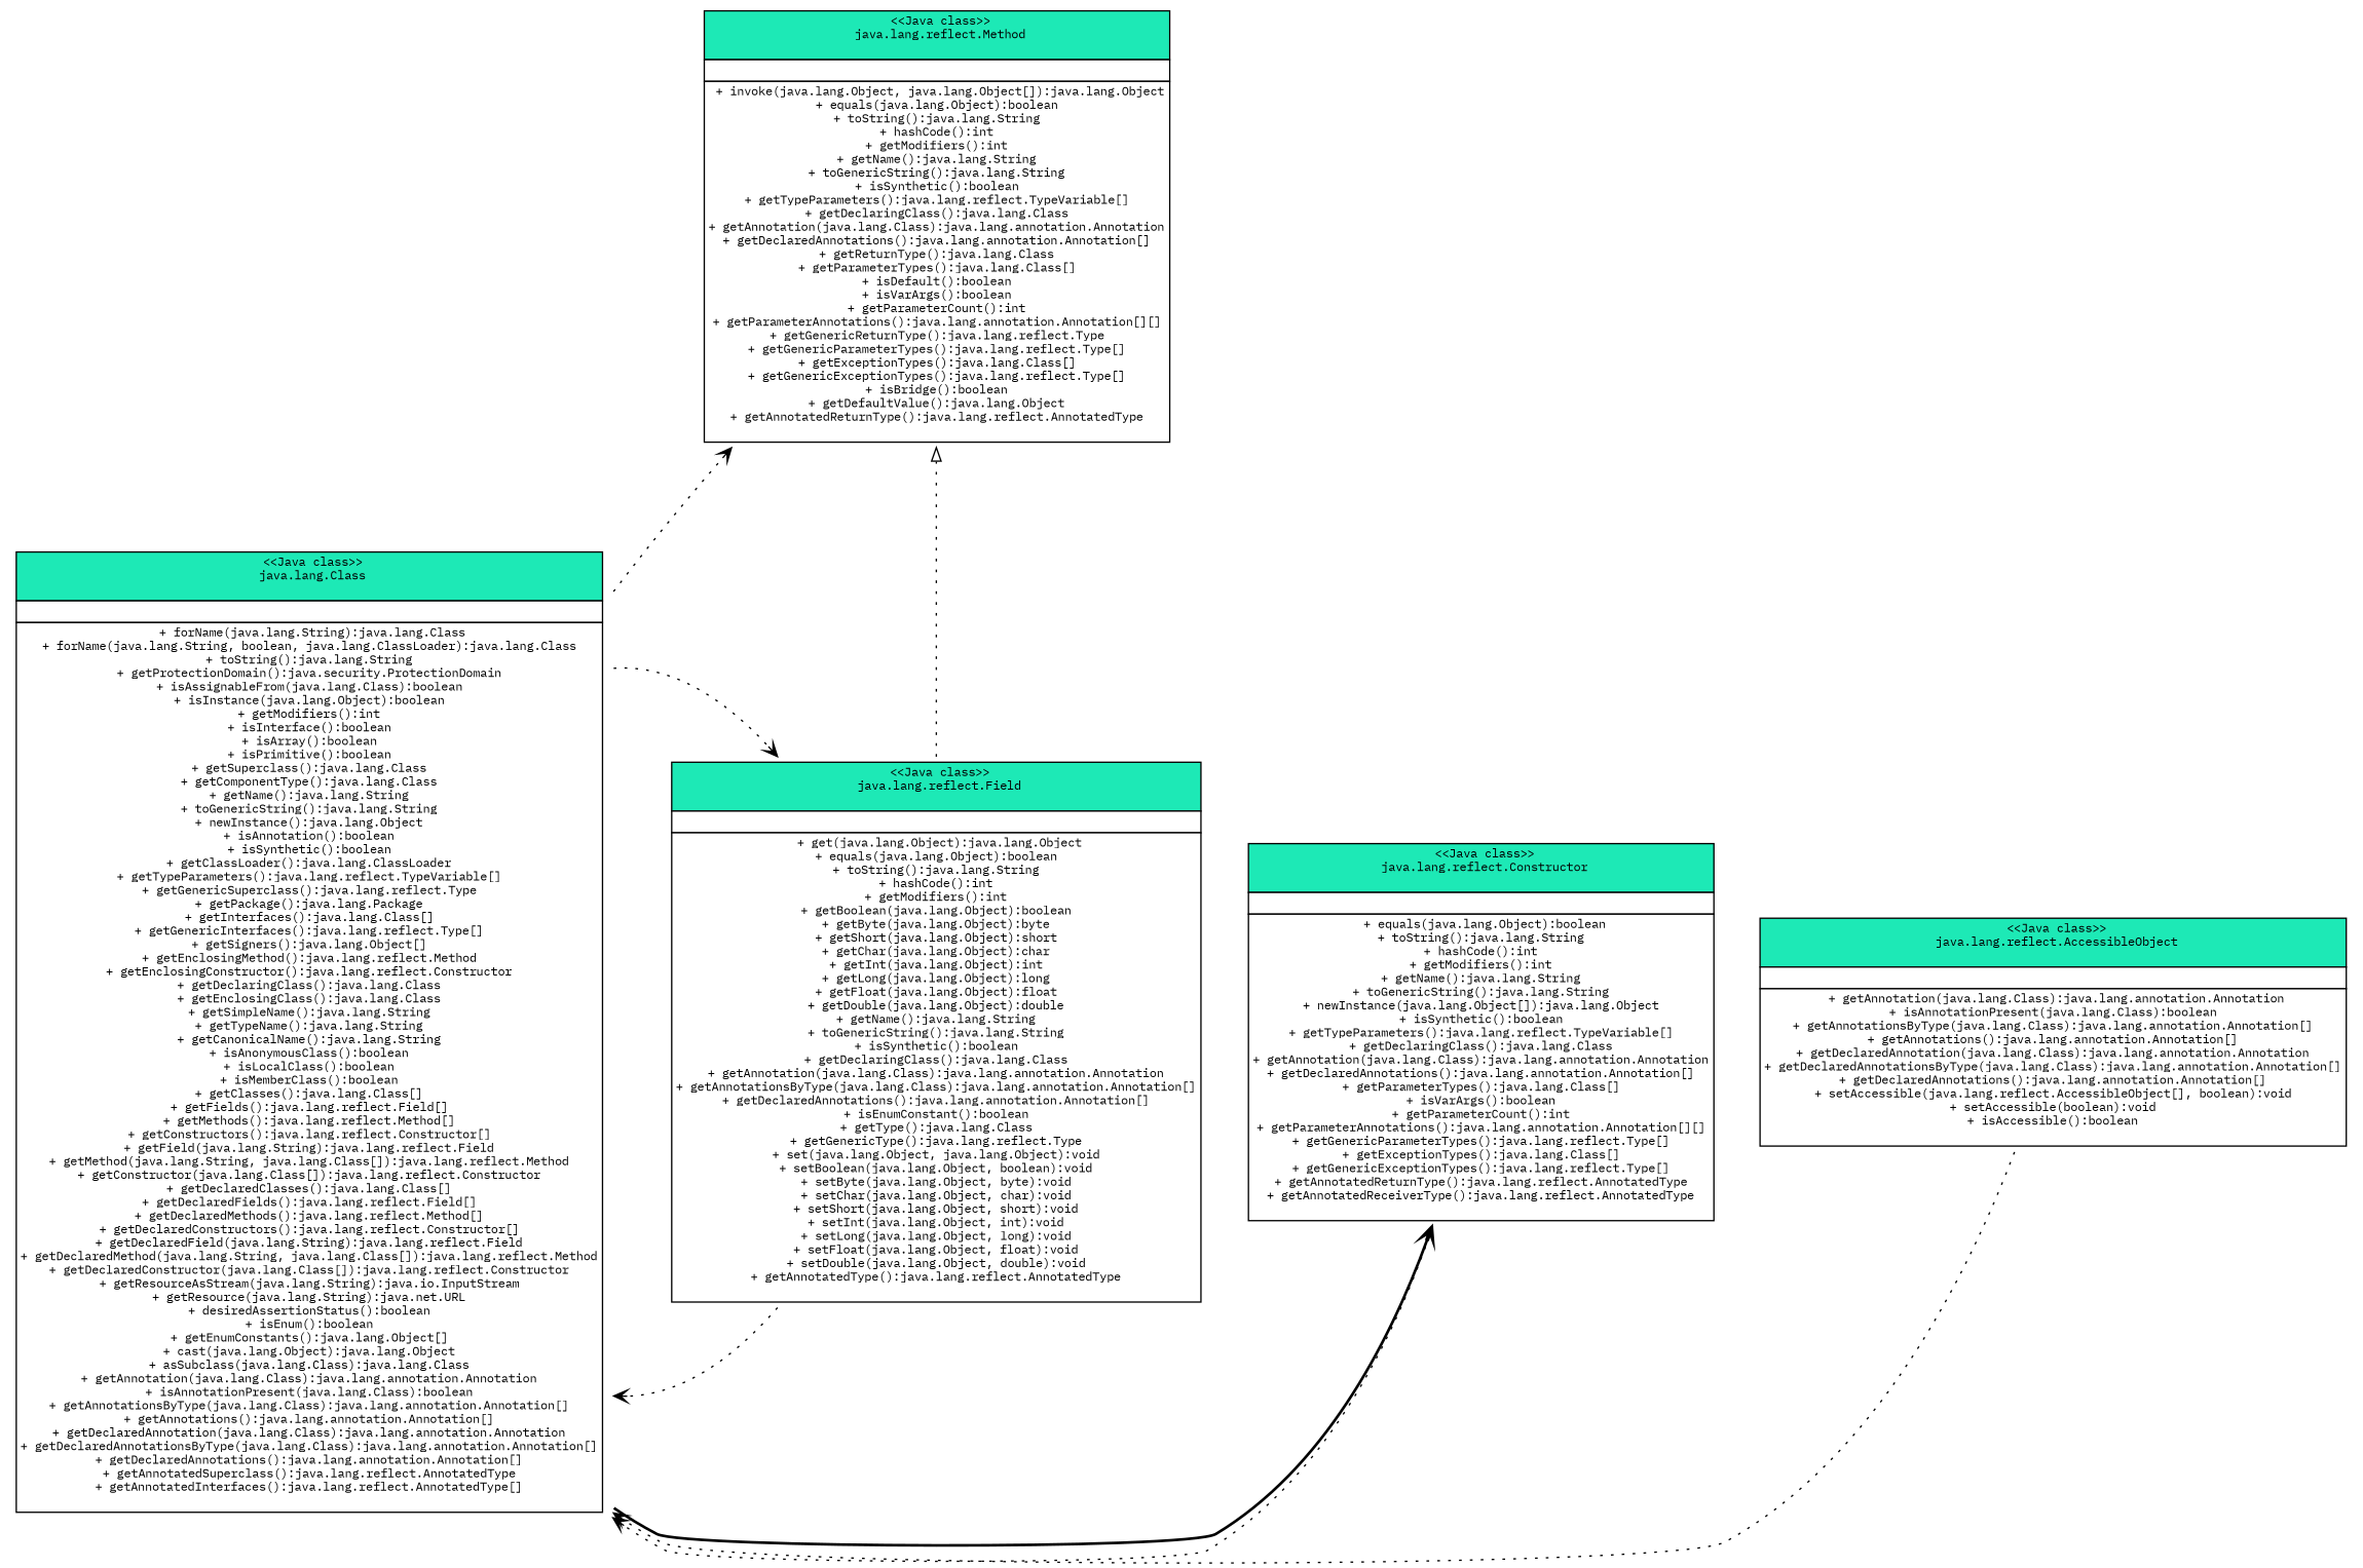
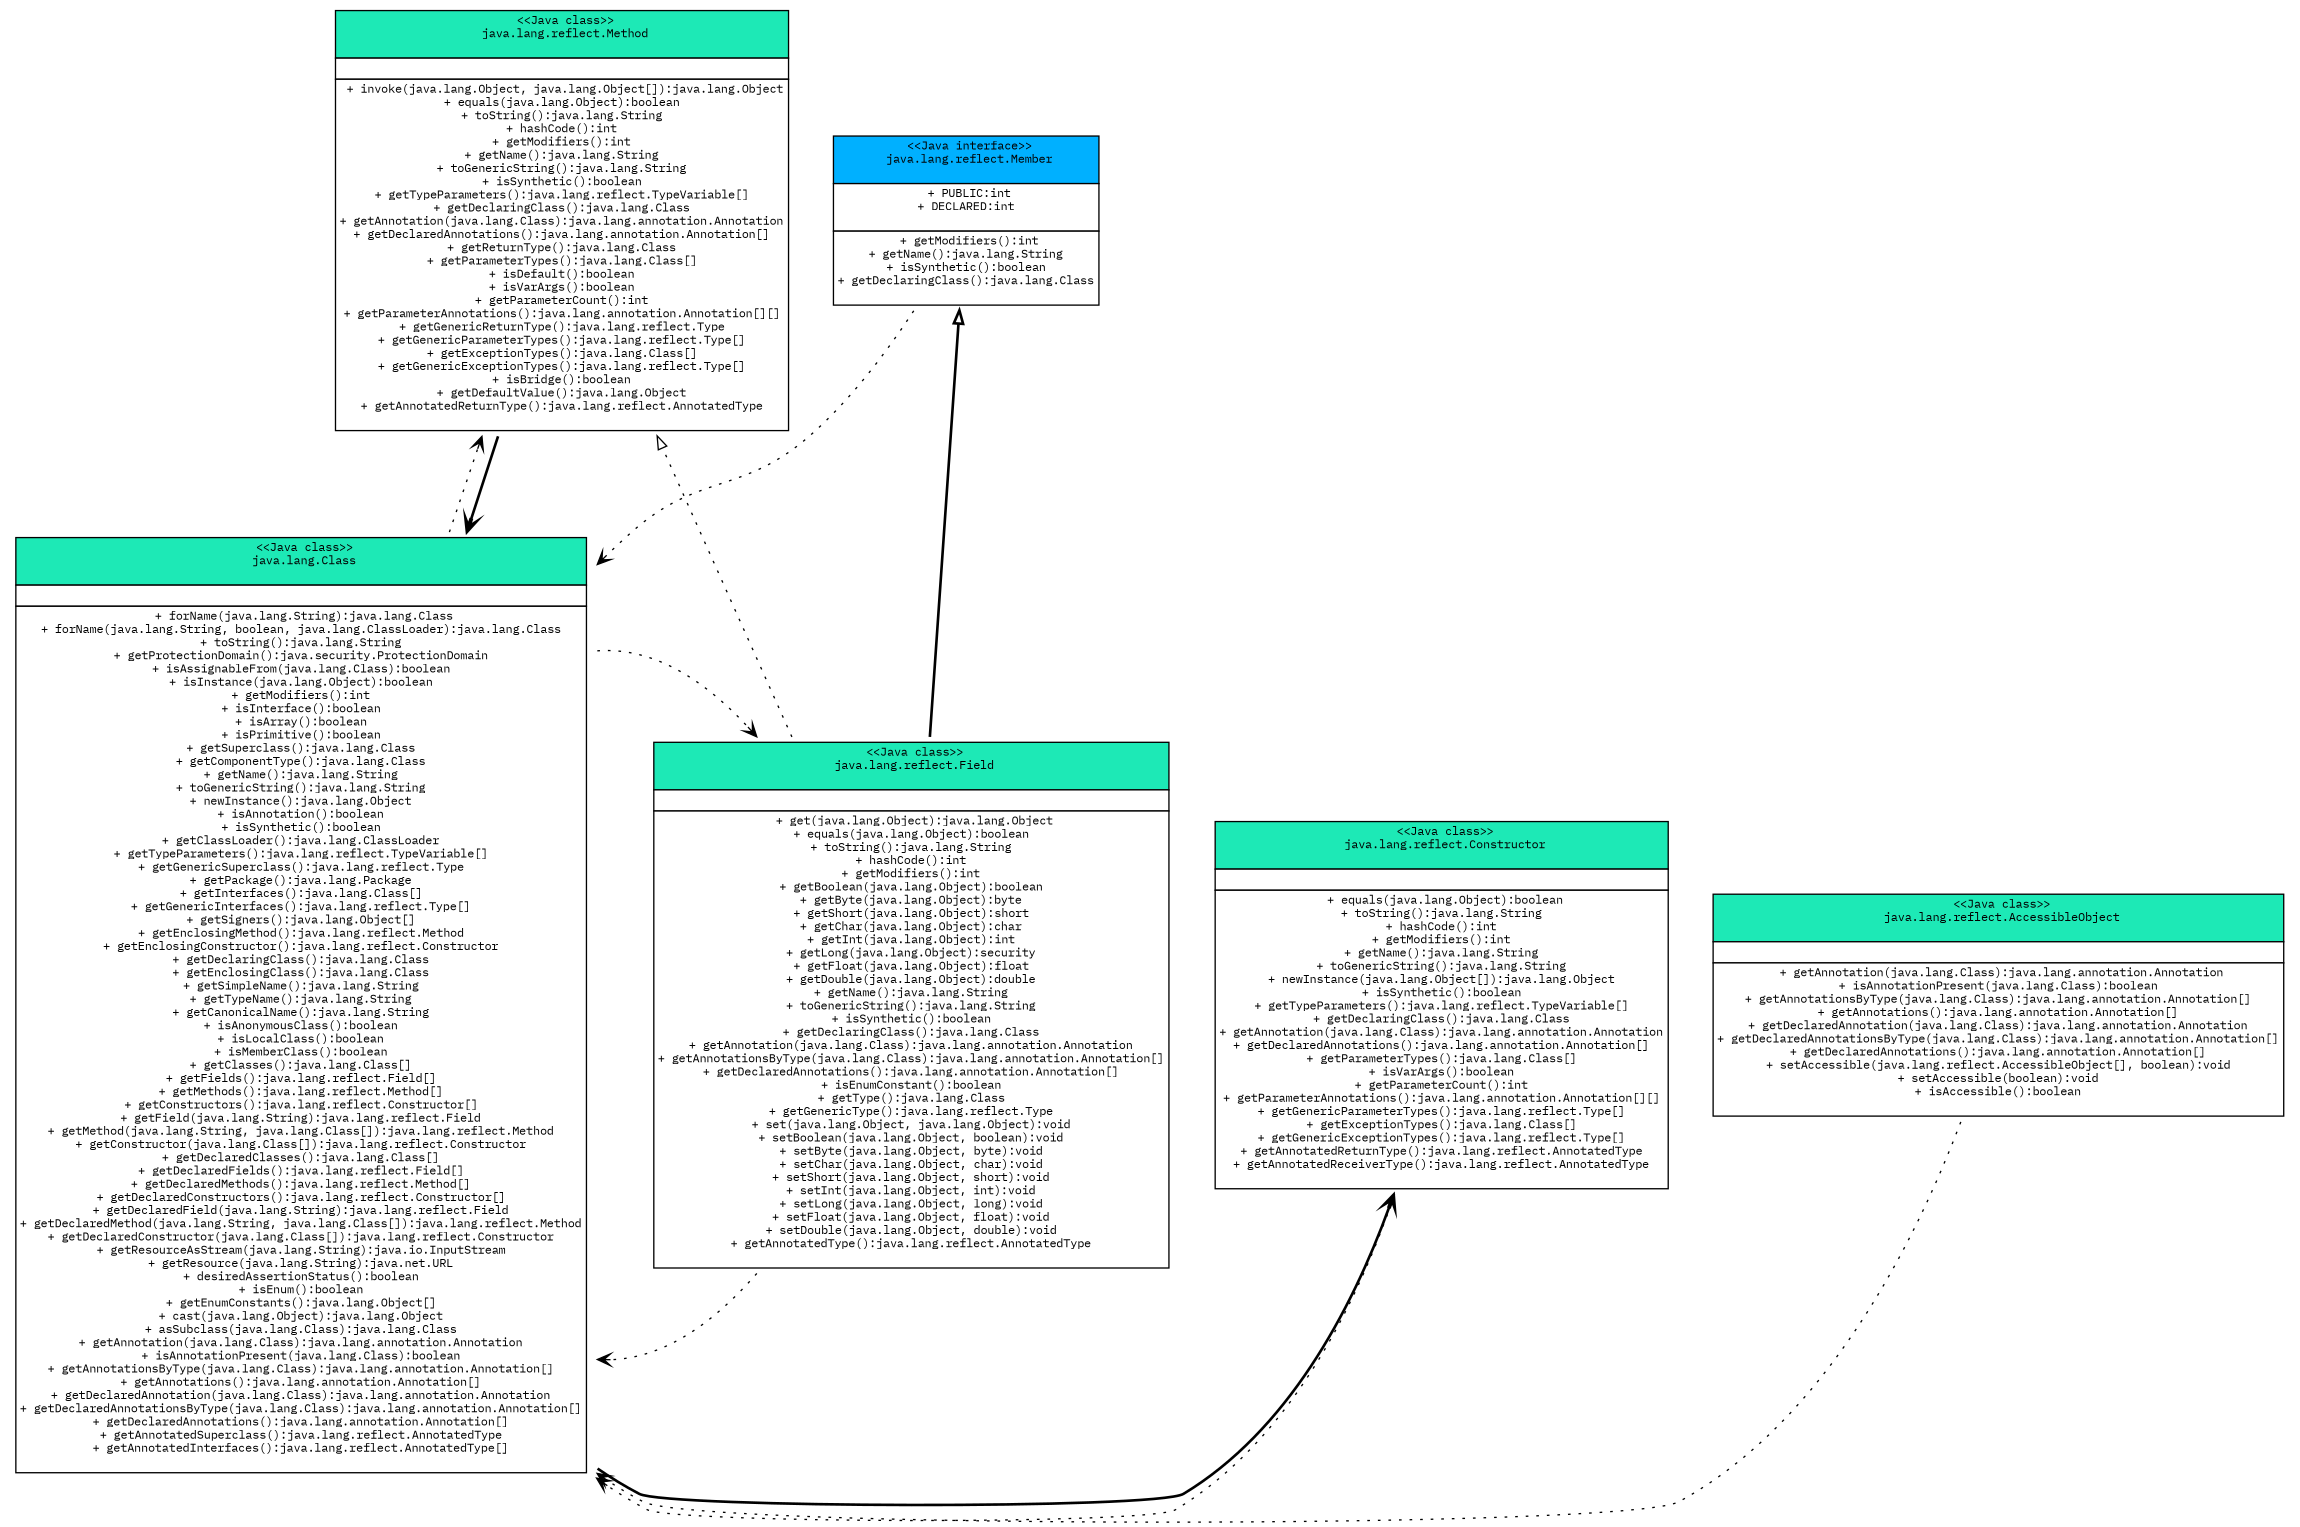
  digraph {
    fontname="IBM Plex Mono"
    rankdir=BT
    node [fontname="IBM Plex Mono" fontsize=9 shape=plaintext]
    edge [arrowhead=vee arrowtail=empty constraint=false fontname="IBM Plex Mono" fontsize=9 minlen=2 style=dotted]
    n1 [label=<<table  border='0'  cellborder='1'  cellspacing='0'> <tr><td  bgcolor='#1DE9B6'> &lt;&lt;Java class&gt;&gt;<br/> java.lang.Class<br/>  </td> </tr> <tr><td  bgcolor='#FFFFFF'>  </td> </tr> <tr><td  bgcolor='#FFFFFF'> + forName(java.lang.String):java.lang.Class<br/>+ forName(java.lang.String, boolean, java.lang.ClassLoader):java.lang.Class<br/>+ toString():java.lang.String<br/>+ getProtectionDomain():java.security.ProtectionDomain<br/>+ isAssignableFrom(java.lang.Class):boolean<br/>+ isInstance(java.lang.Object):boolean<br/>+ getModifiers():int<br/>+ isInterface():boolean<br/>+ isArray():boolean<br/>+ isPrimitive():boolean<br/>+ getSuperclass():java.lang.Class<br/>+ getComponentType():java.lang.Class<br/>+ getName():java.lang.String<br/>+ toGenericString():java.lang.String<br/>+ newInstance():java.lang.Object<br/>+ isAnnotation():boolean<br/>+ isSynthetic():boolean<br/>+ getClassLoader():java.lang.ClassLoader<br/>+ getTypeParameters():java.lang.reflect.TypeVariable[]<br/>+ getGenericSuperclass():java.lang.reflect.Type<br/>+ getPackage():java.lang.Package<br/>+ getInterfaces():java.lang.Class[]<br/>+ getGenericInterfaces():java.lang.reflect.Type[]<br/>+ getSigners():java.lang.Object[]<br/>+ getEnclosingMethod():java.lang.reflect.Method<br/>+ getEnclosingConstructor():java.lang.reflect.Constructor<br/>+ getDeclaringClass():java.lang.Class<br/>+ getEnclosingClass():java.lang.Class<br/>+ getSimpleName():java.lang.String<br/>+ getTypeName():java.lang.String<br/>+ getCanonicalName():java.lang.String<br/>+ isAnonymousClass():boolean<br/>+ isLocalClass():boolean<br/>+ isMemberClass():boolean<br/>+ getClasses():java.lang.Class[]<br/>+ getFields():java.lang.reflect.Field[]<br/>+ getMethods():java.lang.reflect.Method[]<br/>+ getConstructors():java.lang.reflect.Constructor[]<br/>+ getField(java.lang.String):java.lang.reflect.Field<br/>+ getMethod(java.lang.String, java.lang.Class[]):java.lang.reflect.Method<br/>+ getConstructor(java.lang.Class[]):java.lang.reflect.Constructor<br/>+ getDeclaredClasses():java.lang.Class[]<br/>+ getDeclaredFields():java.lang.reflect.Field[]<br/>+ getDeclaredMethods():java.lang.reflect.Method[]<br/>+ getDeclaredConstructors():java.lang.reflect.Constructor[]<br/>+ getDeclaredField(java.lang.String):java.lang.reflect.Field<br/>+ getDeclaredMethod(java.lang.String, java.lang.Class[]):java.lang.reflect.Method<br/>+ getDeclaredConstructor(java.lang.Class[]):java.lang.reflect.Constructor<br/>+ getResourceAsStream(java.lang.String):java.io.InputStream<br/>+ getResource(java.lang.String):java.net.URL<br/>+ desiredAssertionStatus():boolean<br/>+ isEnum():boolean<br/>+ getEnumConstants():java.lang.Object[]<br/>+ cast(java.lang.Object):java.lang.Object<br/>+ asSubclass(java.lang.Class):java.lang.Class<br/>+ getAnnotation(java.lang.Class):java.lang.annotation.Annotation<br/>+ isAnnotationPresent(java.lang.Class):boolean<br/>+ getAnnotationsByType(java.lang.Class):java.lang.annotation.Annotation[]<br/>+ getAnnotations():java.lang.annotation.Annotation[]<br/>+ getDeclaredAnnotation(java.lang.Class):java.lang.annotation.Annotation<br/>+ getDeclaredAnnotationsByType(java.lang.Class):java.lang.annotation.Annotation[]<br/>+ getDeclaredAnnotations():java.lang.annotation.Annotation[]<br/>+ getAnnotatedSuperclass():java.lang.reflect.AnnotatedType<br/>+ getAnnotatedInterfaces():java.lang.reflect.AnnotatedType[]<br/> </td> </tr> </table> >]
-   n2 [label=<<table  border='0'  cellborder='1'  cellspacing='0'> <tr><td  bgcolor='#1DE9B6'> &lt;&lt;Java class&gt;&gt;<br/> java.lang.reflect.Field<br/>  </td> </tr> <tr><td  bgcolor='#FFFFFF'>  </td> </tr> <tr><td  bgcolor='#FFFFFF'> + get(java.lang.Object):java.lang.Object<br/>+ equals(java.lang.Object):boolean<br/>+ toString():java.lang.String<br/>+ hashCode():int<br/>+ getModifiers():int<br/>+ getBoolean(java.lang.Object):boolean<br/>+ getByte(java.lang.Object):byte<br/>+ getShort(java.lang.Object):short<br/>+ getChar(java.lang.Object):char<br/>+ getInt(java.lang.Object):int<br/>+ getLong(java.lang.Object):long<br/>+ getFloat(java.lang.Object):float<br/>+ getDouble(java.lang.Object):double<br/>+ getName():java.lang.String<br/>+ toGenericString():java.lang.String<br/>+ isSynthetic():boolean<br/>+ getDeclaringClass():java.lang.Class<br/>+ getAnnotation(java.lang.Class):java.lang.annotation.Annotation<br/>+ getAnnotationsByType(java.lang.Class):java.lang.annotation.Annotation[]<br/>+ getDeclaredAnnotations():java.lang.annotation.Annotation[]<br/>+ isEnumConstant():boolean<br/>+ getType():java.lang.Class<br/>+ getGenericType():java.lang.reflect.Type<br/>+ set(java.lang.Object, java.lang.Object):void<br/>+ setBoolean(java.lang.Object, boolean):void<br/>+ setByte(java.lang.Object, byte):void<br/>+ setChar(java.lang.Object, char):void<br/>+ setShort(java.lang.Object, short):void<br/>+ setInt(java.lang.Object, int):void<br/>+ setLong(java.lang.Object, long):void<br/>+ setFloat(java.lang.Object, float):void<br/>+ setDouble(java.lang.Object, double):void<br/>+ getAnnotatedType():java.lang.reflect.AnnotatedType<br/> </td> </tr> </table> >]
+   n2 [label=<<table  border='0'  cellborder='1'  cellspacing='0'> <tr><td  bgcolor='#1DE9B6'> &lt;&lt;Java class&gt;&gt;<br/> java.lang.reflect.Field<br/>  </td> </tr> <tr><td  bgcolor='#FFFFFF'>  </td> </tr> <tr><td  bgcolor='#FFFFFF'> + get(java.lang.Object):java.lang.Object<br/>+ equals(java.lang.Object):boolean<br/>+ toString():java.lang.String<br/>+ hashCode():int<br/>+ getModifiers():int<br/>+ getBoolean(java.lang.Object):boolean<br/>+ getByte(java.lang.Object):byte<br/>+ getShort(java.lang.Object):short<br/>+ getChar(java.lang.Object):char<br/>+ getInt(java.lang.Object):int<br/>+ getLong(java.lang.Object):security<br/>+ getFloat(java.lang.Object):float<br/>+ getDouble(java.lang.Object):double<br/>+ getName():java.lang.String<br/>+ toGenericString():java.lang.String<br/>+ isSynthetic():boolean<br/>+ getDeclaringClass():java.lang.Class<br/>+ getAnnotation(java.lang.Class):java.lang.annotation.Annotation<br/>+ getAnnotationsByType(java.lang.Class):java.lang.annotation.Annotation[]<br/>+ getDeclaredAnnotations():java.lang.annotation.Annotation[]<br/>+ isEnumConstant():boolean<br/>+ getType():java.lang.Class<br/>+ getGenericType():java.lang.reflect.Type<br/>+ set(java.lang.Object, java.lang.Object):void<br/>+ setBoolean(java.lang.Object, boolean):void<br/>+ setByte(java.lang.Object, byte):void<br/>+ setChar(java.lang.Object, char):void<br/>+ setShort(java.lang.Object, short):void<br/>+ setInt(java.lang.Object, int):void<br/>+ setLong(java.lang.Object, long):void<br/>+ setFloat(java.lang.Object, float):void<br/>+ setDouble(java.lang.Object, double):void<br/>+ getAnnotatedType():java.lang.reflect.AnnotatedType<br/> </td> </tr> </table> >]
    n3 [label=<<table  border='0'  cellborder='1'  cellspacing='0'> <tr><td  bgcolor='#1DE9B6'> &lt;&lt;Java class&gt;&gt;<br/> java.lang.reflect.Constructor<br/>  </td> </tr> <tr><td  bgcolor='#FFFFFF'>  </td> </tr> <tr><td  bgcolor='#FFFFFF'> + equals(java.lang.Object):boolean<br/>+ toString():java.lang.String<br/>+ hashCode():int<br/>+ getModifiers():int<br/>+ getName():java.lang.String<br/>+ toGenericString():java.lang.String<br/>+ newInstance(java.lang.Object[]):java.lang.Object<br/>+ isSynthetic():boolean<br/>+ getTypeParameters():java.lang.reflect.TypeVariable[]<br/>+ getDeclaringClass():java.lang.Class<br/>+ getAnnotation(java.lang.Class):java.lang.annotation.Annotation<br/>+ getDeclaredAnnotations():java.lang.annotation.Annotation[]<br/>+ getParameterTypes():java.lang.Class[]<br/>+ isVarArgs():boolean<br/>+ getParameterCount():int<br/>+ getParameterAnnotations():java.lang.annotation.Annotation[][]<br/>+ getGenericParameterTypes():java.lang.reflect.Type[]<br/>+ getExceptionTypes():java.lang.Class[]<br/>+ getGenericExceptionTypes():java.lang.reflect.Type[]<br/>+ getAnnotatedReturnType():java.lang.reflect.AnnotatedType<br/>+ getAnnotatedReceiverType():java.lang.reflect.AnnotatedType<br/> </td> </tr> </table> >]
    n4 [label=<<table  border='0'  cellborder='1'  cellspacing='0'> <tr><td  bgcolor='#1DE9B6'> &lt;&lt;Java class&gt;&gt;<br/> java.lang.reflect.Method<br/>  </td> </tr> <tr><td  bgcolor='#FFFFFF'>  </td> </tr> <tr><td  bgcolor='#FFFFFF'> + invoke(java.lang.Object, java.lang.Object[]):java.lang.Object<br/>+ equals(java.lang.Object):boolean<br/>+ toString():java.lang.String<br/>+ hashCode():int<br/>+ getModifiers():int<br/>+ getName():java.lang.String<br/>+ toGenericString():java.lang.String<br/>+ isSynthetic():boolean<br/>+ getTypeParameters():java.lang.reflect.TypeVariable[]<br/>+ getDeclaringClass():java.lang.Class<br/>+ getAnnotation(java.lang.Class):java.lang.annotation.Annotation<br/>+ getDeclaredAnnotations():java.lang.annotation.Annotation[]<br/>+ getReturnType():java.lang.Class<br/>+ getParameterTypes():java.lang.Class[]<br/>+ isDefault():boolean<br/>+ isVarArgs():boolean<br/>+ getParameterCount():int<br/>+ getParameterAnnotations():java.lang.annotation.Annotation[][]<br/>+ getGenericReturnType():java.lang.reflect.Type<br/>+ getGenericParameterTypes():java.lang.reflect.Type[]<br/>+ getExceptionTypes():java.lang.Class[]<br/>+ getGenericExceptionTypes():java.lang.reflect.Type[]<br/>+ isBridge():boolean<br/>+ getDefaultValue():java.lang.Object<br/>+ getAnnotatedReturnType():java.lang.reflect.AnnotatedType<br/> </td> </tr> </table> >]
+   n5 [label=<<table  border='0'  cellborder='1'  cellspacing='0'> <tr><td  bgcolor='#00B0FF'> &lt;&lt;Java interface&gt;&gt;<br/> java.lang.reflect.Member<br/>  </td> </tr> <tr><td  bgcolor='#FFFFFF'> + PUBLIC:int<br/>+ DECLARED:int<br/> </td> </tr> <tr><td  bgcolor='#FFFFFF'> + getModifiers():int<br/>+ getName():java.lang.String<br/>+ isSynthetic():boolean<br/>+ getDeclaringClass():java.lang.Class<br/> </td> </tr> </table> >]
    n6 [label=<<table  border='0'  cellborder='1'  cellspacing='0'> <tr><td  bgcolor='#1DE9B6'> &lt;&lt;Java class&gt;&gt;<br/> java.lang.reflect.AccessibleObject<br/>  </td> </tr> <tr><td  bgcolor='#FFFFFF'>  </td> </tr> <tr><td  bgcolor='#FFFFFF'> + getAnnotation(java.lang.Class):java.lang.annotation.Annotation<br/>+ isAnnotationPresent(java.lang.Class):boolean<br/>+ getAnnotationsByType(java.lang.Class):java.lang.annotation.Annotation[]<br/>+ getAnnotations():java.lang.annotation.Annotation[]<br/>+ getDeclaredAnnotation(java.lang.Class):java.lang.annotation.Annotation<br/>+ getDeclaredAnnotationsByType(java.lang.Class):java.lang.annotation.Annotation[]<br/>+ getDeclaredAnnotations():java.lang.annotation.Annotation[]<br/>+ setAccessible(java.lang.reflect.AccessibleObject[], boolean):void<br/>+ setAccessible(boolean):void<br/>+ isAccessible():boolean<br/> </td> </tr> </table> >]
    n1 -> n2
    n1 -> n3 [style=bold]
    n1 -> n4
    n2 -> n1
    n2 -> n4 [arrowhead=empty arrowtail="" constraint=""]
+   n2 -> n5 [arrowhead=empty style=bold arrowtail="" constraint=""]
    n3 -> n1
+   n4 -> n1 [style=bold]
+   n5 -> n1
    n6 -> n1
  }
